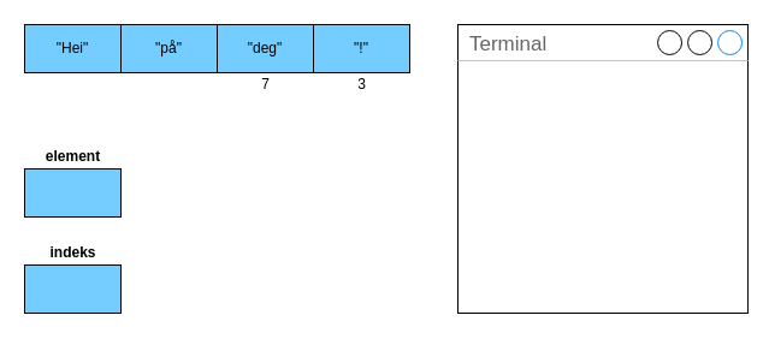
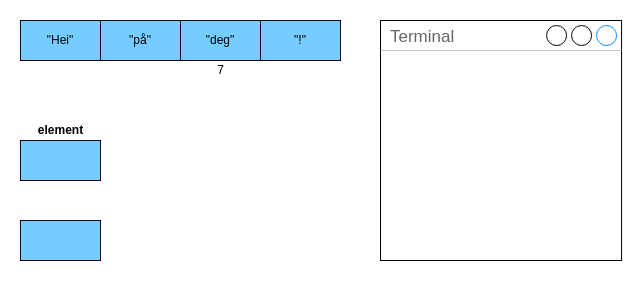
  <mxCell id="0" />
  <mxCell id="1" parent="0" />
  <mxCell id="2" value="&quot;Hei&quot;" style="rounded=0;whiteSpace=wrap;html=1;fillColor=#75CDFF;strokeColor=#000A0F;" vertex="1" parent="1"><mxGeometry x="20" y="20" width="80" height="40" as="geometry" /></mxCell>
  <mxCell id="3" value="&quot;på&quot;" style="rounded=0;whiteSpace=wrap;html=1;fillColor=#75CDFF;strokeColor=#000A0F;" vertex="1" parent="1"><mxGeometry x="100" y="20" width="80" height="40" as="geometry" /></mxCell>
  <mxCell id="4" value="&quot;deg&quot;" style="rounded=0;whiteSpace=wrap;html=1;fillColor=#75CDFF;strokeColor=#000A0F;" vertex="1" parent="1"><mxGeometry x="180" y="20" width="80" height="40" as="geometry" /></mxCell>
  <mxCell id="5" value="&quot;!&quot;" style="rounded=0;whiteSpace=wrap;html=1;fillColor=#75CDFF;strokeColor=#000A0F;" vertex="1" parent="1"><mxGeometry x="260" y="20" width="80" height="40" as="geometry" /></mxCell>
  <mxCell id="6" value="7" style="text;html=1;align=center;verticalAlign=middle;resizable=0;points=[];autosize=1;strokeColor=none;fillColor=none;" vertex="1" parent="1"><mxGeometry x="210" y="60" width="20" height="20" as="geometry" /></mxCell>
- <mxCell id="7" value="3" style="text;html=1;align=center;verticalAlign=middle;resizable=0;points=[];autosize=1;strokeColor=none;fillColor=none;" vertex="1" parent="1"><mxGeometry x="290" y="60" width="20" height="20" as="geometry" /></mxCell>
  <mxCell id="8" value="Terminal" style="strokeWidth=1;shadow=0;dashed=0;align=center;html=1;shape=mxgraph.mockup.containers.window;align=left;verticalAlign=top;spacingLeft=8;strokeColor2=#008cff;strokeColor3=#c4c4c4;fontColor=#666666;mainText=;fontSize=17;labelBackgroundColor=none;" vertex="1" parent="1"><mxGeometry x="380" y="20" width="241.05" height="240" as="geometry" /></mxCell>
  <mxCell id="9" value="" style="rounded=0;whiteSpace=wrap;html=1;fillColor=#75CDFF;strokeColor=#000A0F;" vertex="1" parent="1"><mxGeometry x="20" y="140" width="80" height="40" as="geometry" /></mxCell>
  <mxCell id="10" value="&lt;b&gt;element&lt;/b&gt;" style="text;html=1;align=center;verticalAlign=middle;resizable=0;points=[];autosize=1;strokeColor=none;fillColor=none;" vertex="1" parent="1"><mxGeometry x="30" y="120" width="60" height="20" as="geometry" /></mxCell>
  <mxCell id="11" value="" style="rounded=0;whiteSpace=wrap;html=1;fillColor=#75CDFF;strokeColor=#000A0F;" vertex="1" parent="1"><mxGeometry x="20" y="220" width="80" height="40" as="geometry" /></mxCell>
- <mxCell id="12" value="&lt;b&gt;indeks&lt;/b&gt;" style="text;html=1;align=center;verticalAlign=middle;resizable=0;points=[];autosize=1;strokeColor=none;fillColor=none;" vertex="1" parent="1"><mxGeometry x="35" y="200" width="50" height="20" as="geometry" /></mxCell>
